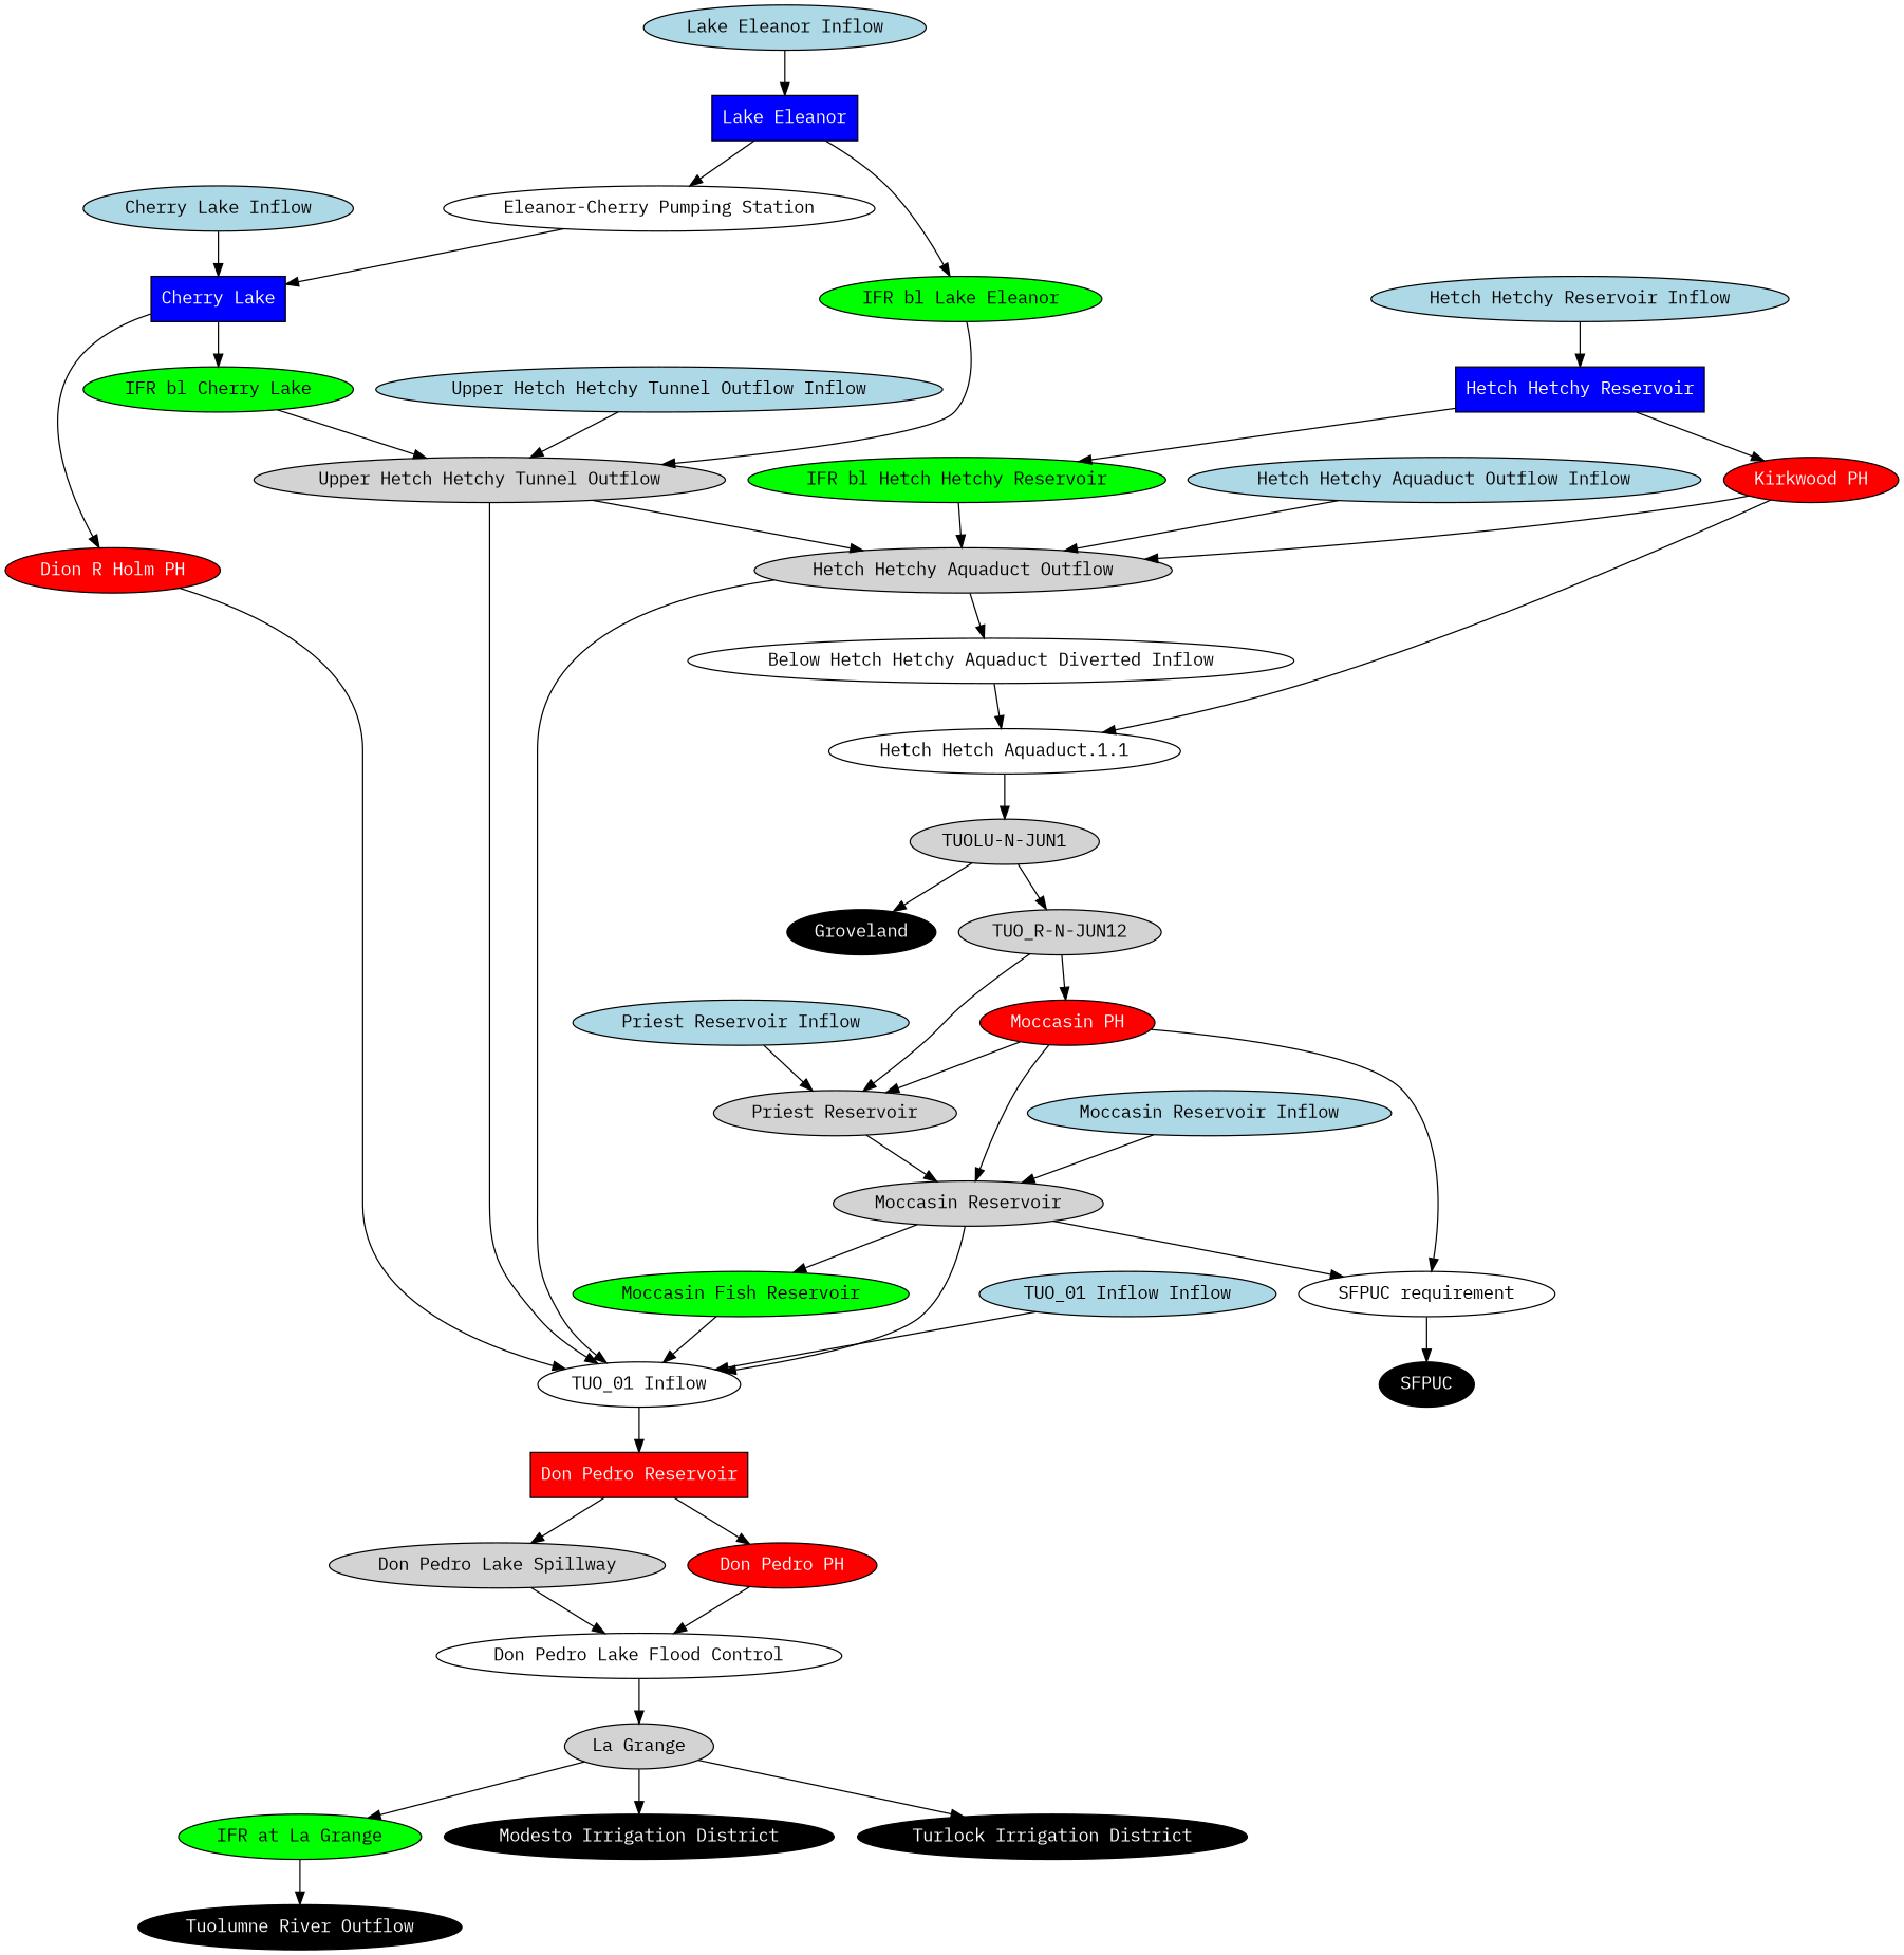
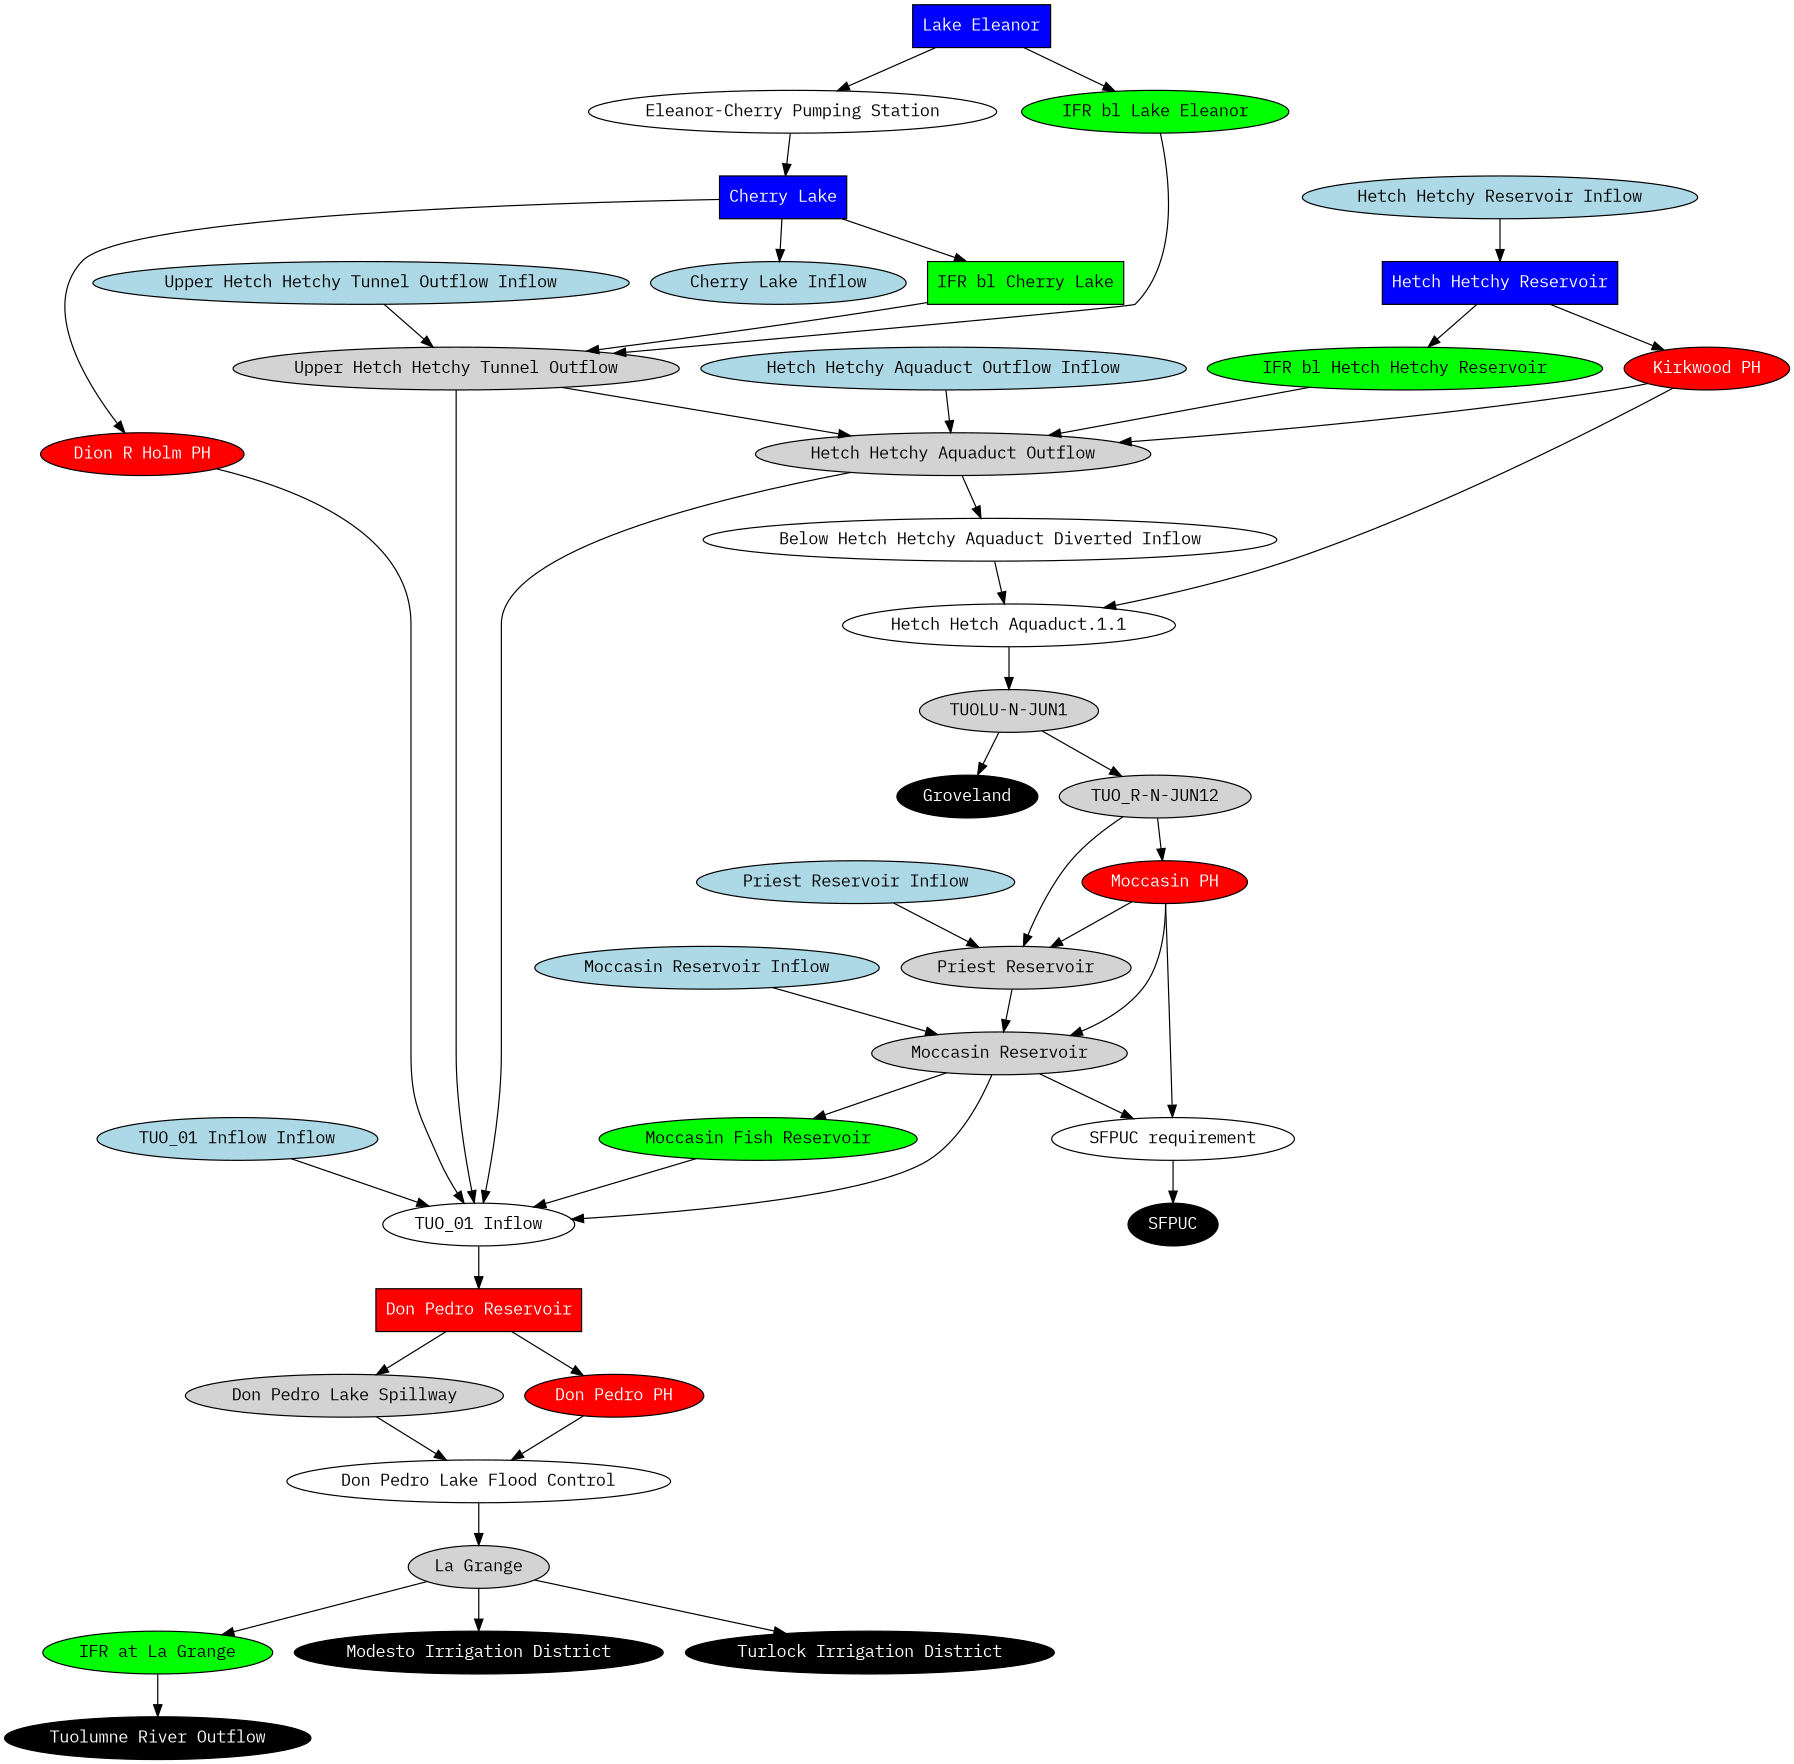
  digraph {
    fontname="IBM Plex Mono"
    node [fillcolor=lightblue fontcolor=black fontname="IBM Plex Mono" shape=oval style=filled]
    edge [fontname="IBM Plex Mono"]
    "TUO_01 Inflow" [fillcolor=white]
    "TUO_01 Inflow Inflow"
    "Don Pedro Reservoir" [fillcolor=red fontcolor=white shape=rect]
    "Upper Hetch Hetchy Tunnel Outflow" [fillcolor=lightgrey]
    "Upper Hetch Hetchy Tunnel Outflow Inflow"
    "Hetch Hetchy Aquaduct Outflow" [fillcolor=lightgrey]
    "Cherry Lake" [fillcolor=blue fontcolor=white shape=rect]
    "Cherry Lake Inflow"
    "Dion R Holm PH" [fillcolor=red fontcolor=white]
-   "IFR bl Cherry Lake" [fillcolor=green]
+   "IFR bl Cherry Lake" [fillcolor=green shape=box]
    "Lake Eleanor" [fillcolor=blue fontcolor=white shape=rect]
-   "Lake Eleanor Inflow"
    "Eleanor-Cherry Pumping Station" [fillcolor=white]
    "IFR bl Lake Eleanor" [fillcolor=green]
    "Hetch Hetchy Reservoir" [fillcolor=blue fontcolor=white shape=rect]
    "Hetch Hetchy Reservoir Inflow"
    "IFR bl Hetch Hetchy Reservoir" [fillcolor=green]
    "Kirkwood PH" [fillcolor=red fontcolor=white]
    "Moccasin Reservoir" [fillcolor=lightgrey]
    "Moccasin Reservoir Inflow"
    n21 [fillcolor=green label="Moccasin Fish Reservoir"]
    "SFPUC requirement" [fillcolor=white]
    "Priest Reservoir" [fillcolor=lightgrey]
    "Priest Reservoir Inflow"
    "Hetch Hetchy Aquaduct Outflow Inflow"
    "Below Hetch Hetchy Aquaduct Diverted Inflow" [fillcolor=white]
    "Hetch Hetch Aquaduct.1.1" [fillcolor=white]
    "TUOLU-N-JUN1" [fillcolor=lightgrey]
    "Don Pedro Lake Flood Control" [fillcolor=white]
    "La Grange" [fillcolor=lightgrey]
    "IFR at La Grange" [fillcolor=green]
    "Modesto Irrigation District" [fillcolor=black fontcolor=white]
    "Turlock Irrigation District" [fillcolor=black fontcolor=white]
    Groveland [fillcolor=black fontcolor=white]
    "TUO_R-N-JUN12" [fillcolor=lightgrey]
    "Don Pedro Lake Spillway" [fillcolor=lightgrey]
    "Don Pedro PH" [fillcolor=red fontcolor=white]
    "Tuolumne River Outflow" [fillcolor=black fontcolor=white]
    "Moccasin PH" [fillcolor=red fontcolor=white]
    SFPUC [fillcolor=black fontcolor=white]
    "TUO_01 Inflow" -> "Don Pedro Reservoir"
    "TUO_01 Inflow Inflow" -> "TUO_01 Inflow"
    "Don Pedro Reservoir" -> "Don Pedro Lake Spillway"
    "Don Pedro Reservoir" -> "Don Pedro PH"
    "Upper Hetch Hetchy Tunnel Outflow" -> "TUO_01 Inflow"
    "Upper Hetch Hetchy Tunnel Outflow" -> "Hetch Hetchy Aquaduct Outflow"
    "Upper Hetch Hetchy Tunnel Outflow Inflow" -> "Upper Hetch Hetchy Tunnel Outflow"
    "Hetch Hetchy Aquaduct Outflow" -> "TUO_01 Inflow"
    "Hetch Hetchy Aquaduct Outflow" -> "Below Hetch Hetchy Aquaduct Diverted Inflow"
    "Cherry Lake" -> "Dion R Holm PH"
    "Cherry Lake" -> "IFR bl Cherry Lake"
-   "Cherry Lake Inflow" -> "Cherry Lake"
+   "Cherry Lake" -> "Cherry Lake Inflow"
    "Dion R Holm PH" -> "TUO_01 Inflow"
    "IFR bl Cherry Lake" -> "Upper Hetch Hetchy Tunnel Outflow"
    "Lake Eleanor" -> "Eleanor-Cherry Pumping Station"
    "Lake Eleanor" -> "IFR bl Lake Eleanor"
-   "Lake Eleanor Inflow" -> "Lake Eleanor"
    "Eleanor-Cherry Pumping Station" -> "Cherry Lake"
    "IFR bl Lake Eleanor" -> "Upper Hetch Hetchy Tunnel Outflow"
    "Hetch Hetchy Reservoir" -> "IFR bl Hetch Hetchy Reservoir"
    "Hetch Hetchy Reservoir" -> "Kirkwood PH"
    "Hetch Hetchy Reservoir Inflow" -> "Hetch Hetchy Reservoir"
    "IFR bl Hetch Hetchy Reservoir" -> "Hetch Hetchy Aquaduct Outflow"
    "Kirkwood PH" -> "Hetch Hetchy Aquaduct Outflow"
    "Kirkwood PH" -> "Hetch Hetch Aquaduct.1.1"
    "Moccasin Reservoir" -> "TUO_01 Inflow"
    "Moccasin Reservoir" -> n21
    "Moccasin Reservoir" -> "SFPUC requirement"
    "Moccasin Reservoir Inflow" -> "Moccasin Reservoir"
    n21 -> "TUO_01 Inflow"
    "SFPUC requirement" -> SFPUC
    "Priest Reservoir" -> "Moccasin Reservoir"
    "Priest Reservoir Inflow" -> "Priest Reservoir"
    "Hetch Hetchy Aquaduct Outflow Inflow" -> "Hetch Hetchy Aquaduct Outflow"
    "Below Hetch Hetchy Aquaduct Diverted Inflow" -> "Hetch Hetch Aquaduct.1.1"
    "Hetch Hetch Aquaduct.1.1" -> "TUOLU-N-JUN1"
    "TUOLU-N-JUN1" -> Groveland
    "TUOLU-N-JUN1" -> "TUO_R-N-JUN12"
    "Don Pedro Lake Flood Control" -> "La Grange"
    "La Grange" -> "IFR at La Grange"
    "La Grange" -> "Modesto Irrigation District"
    "La Grange" -> "Turlock Irrigation District"
    "IFR at La Grange" -> "Tuolumne River Outflow"
    "TUO_R-N-JUN12" -> "Priest Reservoir"
    "TUO_R-N-JUN12" -> "Moccasin PH"
    "Don Pedro Lake Spillway" -> "Don Pedro Lake Flood Control"
    "Don Pedro PH" -> "Don Pedro Lake Flood Control"
    "Moccasin PH" -> "Moccasin Reservoir"
    "Moccasin PH" -> "SFPUC requirement"
    "Moccasin PH" -> "Priest Reservoir"
  }
